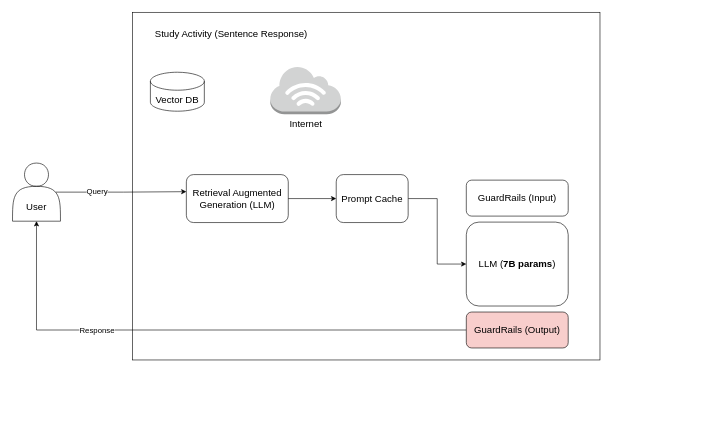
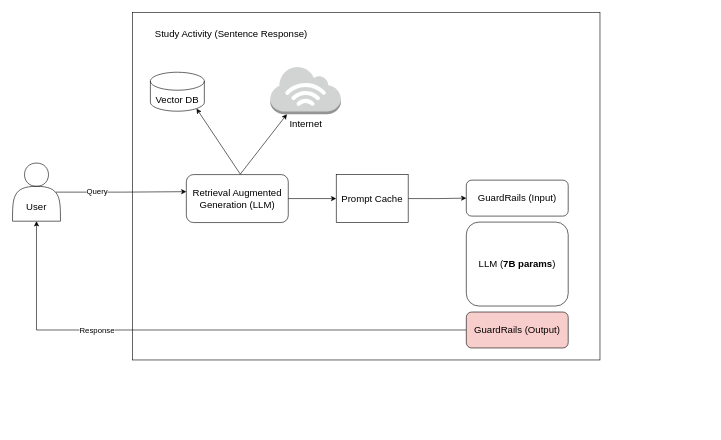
  <mxCell id="0" />
  <mxCell id="1" parent="0" />
  <mxCell id="2" value="" style="rounded=0;whiteSpace=wrap;html=1;fillColor=none;strokeWidth=1;" vertex="1" parent="1"><mxGeometry x="220" y="20" width="780" height="580" as="geometry" /></mxCell>
  <mxCell id="3" value="" style="group" vertex="1" connectable="0" parent="1"><mxGeometry x="20" y="271.5" width="1160" height="440" as="geometry" /></mxCell>
  <mxCell id="4" value="" style="shape=actor;whiteSpace=wrap;html=1;" vertex="1" parent="3"><mxGeometry width="80" height="97" as="geometry" /></mxCell>
  <mxCell id="5" value="&lt;span style=&quot;font-size: 16px;&quot;&gt;User&lt;/span&gt;" style="text;html=1;align=center;verticalAlign=middle;whiteSpace=wrap;rounded=0;" vertex="1" parent="3"><mxGeometry x="10" y="57" width="60" height="30" as="geometry" /></mxCell>
  <mxCell id="6" value="&lt;font style=&quot;font-size: 16px;&quot;&gt;Retrieval Augmented Generation (LLM)&lt;/font&gt;" style="rounded=1;whiteSpace=wrap;html=1;" vertex="1" parent="3"><mxGeometry x="290" y="19.25" width="170" height="80" as="geometry" /></mxCell>
  <mxCell id="7" style="edgeStyle=orthogonalEdgeStyle;rounded=0;orthogonalLoop=1;jettySize=auto;html=1;entryX=0;entryY=0.356;entryDx=0;entryDy=0;entryPerimeter=0;exitX=0.9;exitY=0.5;exitDx=0;exitDy=0;exitPerimeter=0;" edge="1" parent="3" source="4" target="6"><mxGeometry relative="1" as="geometry"><mxPoint x="80" y="48.5" as="sourcePoint" /><mxPoint x="250.34" y="48.63" as="targetPoint" /></mxGeometry></mxCell>
  <mxCell id="8" value="Query" style="edgeLabel;html=1;align=center;verticalAlign=middle;resizable=0;points=[];fontSize=13;" vertex="1" connectable="0" parent="7"><mxGeometry x="0.616" y="1" relative="1" as="geometry"><mxPoint x="-108" as="offset" /></mxGeometry></mxCell>
  <mxCell id="9" value="&lt;font style=&quot;font-size: 16px;&quot;&gt;Vector DB&lt;/font&gt;" style="shape=cylinder3;whiteSpace=wrap;html=1;boundedLbl=1;backgroundOutline=1;size=15;" vertex="1" parent="1"><mxGeometry x="250" y="120" width="90" height="65" as="geometry" /></mxCell>
  <mxCell id="10" value="&lt;font style=&quot;font-size: 16px;&quot;&gt;Internet&lt;/font&gt;" style="outlineConnect=0;dashed=0;verticalLabelPosition=bottom;verticalAlign=top;align=center;html=1;shape=mxgraph.aws3.internet_3;fillColor=#D2D3D3;gradientColor=none;" vertex="1" parent="1"><mxGeometry x="450" y="110" width="117.78" height="80" as="geometry" /></mxCell>
  <mxCell id="11" value="" style="group" vertex="1" connectable="0" parent="1"><mxGeometry x="777" y="370" width="170" height="140" as="geometry" /></mxCell>
  <mxCell id="12" value="&lt;div&gt;&lt;span style=&quot;font-size: 16px;&quot;&gt;LLM (&lt;b&gt;7B params&lt;/b&gt;)&lt;/span&gt;&lt;/div&gt;" style="rounded=1;whiteSpace=wrap;html=1;" vertex="1" parent="11"><mxGeometry width="170" height="140" as="geometry" /></mxCell>
+ <mxCell id="13" value="" style="endArrow=classic;html=1;rounded=0;entryX=0.855;entryY=1;entryDx=0;entryDy=-4.35;entryPerimeter=0;startArrow=classic;startFill=1;" edge="1" parent="1" source="10" target="9"><mxGeometry width="50" height="50" relative="1" as="geometry"><mxPoint x="400" y="190" as="sourcePoint" /><mxPoint x="380" y="280" as="targetPoint" /><Array as="points"><mxPoint x="400" y="290" /></Array></mxGeometry></mxCell>
  <mxCell id="14" style="edgeStyle=orthogonalEdgeStyle;rounded=0;orthogonalLoop=1;jettySize=auto;html=1;entryX=0.5;entryY=1;entryDx=0;entryDy=0;exitX=0;exitY=0.5;exitDx=0;exitDy=0;" edge="1" parent="1" source="16" target="4"><mxGeometry relative="1" as="geometry"><mxPoint x="570" y="440" as="sourcePoint" /><mxPoint x="110" y="410" as="targetPoint" /><Array as="points"><mxPoint x="60" y="550" /></Array></mxGeometry></mxCell>
  <mxCell id="15" value="Response" style="edgeLabel;html=1;align=center;verticalAlign=middle;resizable=0;points=[];fontSize=13;" vertex="1" connectable="0" parent="14"><mxGeometry x="0.166" y="1" relative="1" as="geometry"><mxPoint x="-93" y="-2" as="offset" /></mxGeometry></mxCell>
  <mxCell id="16" value="&lt;font style=&quot;font-size: 16px;&quot;&gt;GuardRails (Output)&lt;/font&gt;" style="rounded=1;whiteSpace=wrap;html=1;fillColor=#f8cecc;" vertex="1" parent="1"><mxGeometry x="777" y="520" width="170" height="60" as="geometry" /></mxCell>
  <mxCell id="17" value="&lt;font style=&quot;font-size: 16px;&quot;&gt;GuardRails (Input)&lt;/font&gt;" style="rounded=1;whiteSpace=wrap;html=1;" vertex="1" parent="1"><mxGeometry x="777" y="300" width="170" height="60" as="geometry" /></mxCell>
- <mxCell id="18" style="edgeStyle=orthogonalEdgeStyle;rounded=0;orthogonalLoop=1;jettySize=auto;html=1;exitX=1;exitY=0.5;exitDx=0;exitDy=0;" edge="1" parent="1" source="19" target="12"><mxGeometry relative="1" as="geometry" /></mxCell>
- <mxCell id="19" value="&lt;font style=&quot;font-size: 16px;&quot;&gt;Prompt Cache&lt;/font&gt;" style="rounded=1;whiteSpace=wrap;html=1;" vertex="1" parent="1"><mxGeometry x="560" y="290.75" width="120" height="80" as="geometry" /></mxCell>
+ <mxCell id="18" style="edgeStyle=orthogonalEdgeStyle;rounded=0;orthogonalLoop=1;jettySize=auto;html=1;exitX=1;exitY=0.5;exitDx=0;exitDy=0;entryX=0;entryY=0.5;entryDx=0;entryDy=0;" edge="1" parent="1" source="19" target="17"><mxGeometry relative="1" as="geometry" /></mxCell>
+ <mxCell id="19" value="&lt;font style=&quot;font-size: 16px;&quot;&gt;Prompt Cache&lt;/font&gt;" style="whiteSpace=wrap;html=1;rounded=0;" vertex="1" parent="1"><mxGeometry x="560" y="290.75" width="120" height="80" as="geometry" /></mxCell>
  <mxCell id="20" style="edgeStyle=orthogonalEdgeStyle;rounded=0;orthogonalLoop=1;jettySize=auto;html=1;exitX=1;exitY=0.5;exitDx=0;exitDy=0;entryX=0;entryY=0.5;entryDx=0;entryDy=0;" edge="1" parent="1" source="6" target="19"><mxGeometry relative="1" as="geometry" /></mxCell>
  <mxCell id="21" value="&lt;span style=&quot;font-size: 16px;&quot;&gt;Study Activity (Sentence Response)&lt;/span&gt;" style="text;html=1;align=center;verticalAlign=middle;whiteSpace=wrap;rounded=0;" vertex="1" parent="1"><mxGeometry x="240" y="40" width="290" height="30" as="geometry" /></mxCell>
